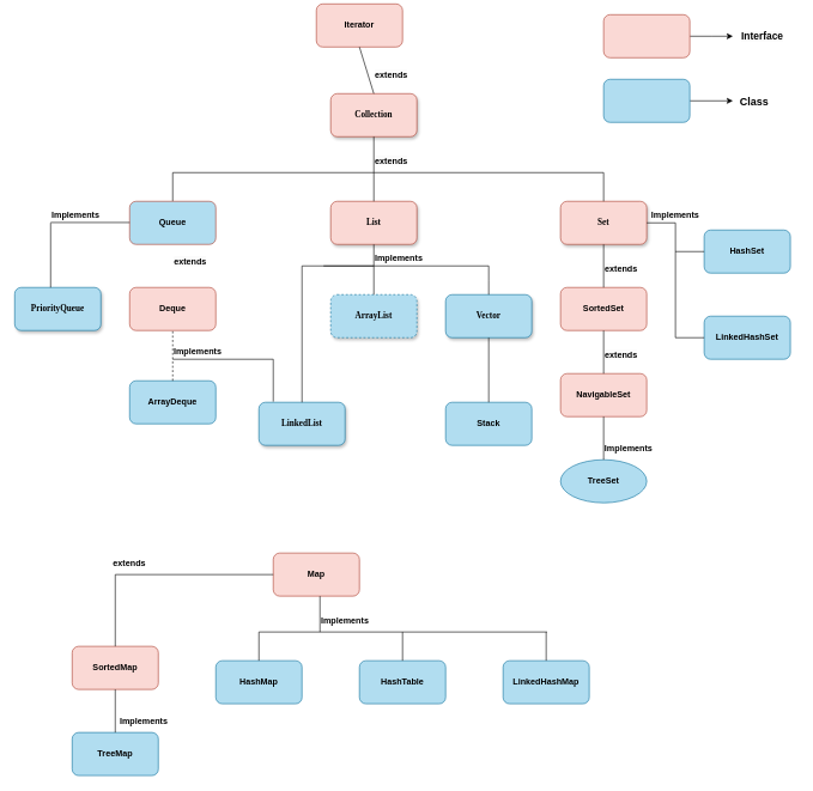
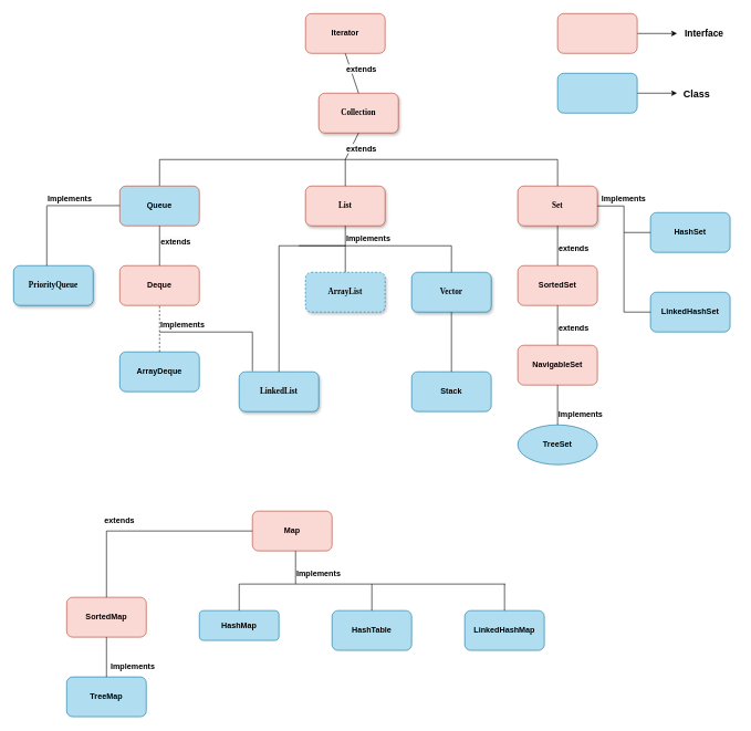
  <mxCell id="0" />
  <mxCell id="1" parent="0" />
- <mxCell id="2" value="&lt;b&gt;Collection&lt;/b&gt;" style="whiteSpace=wrap;html=1;rounded=1;shadow=1;labelBackgroundColor=none;strokeWidth=1;fontFamily=Verdana;fontSize=12;align=center;fillColor=#fad9d5;strokeColor=#ae4132;" parent="1" vertex="1"><mxGeometry x="460" y="130" width="120" height="60" as="geometry" /></mxCell>
+ <mxCell id="2" value="&lt;b&gt;Collection&lt;/b&gt;" style="whiteSpace=wrap;html=1;rounded=1;shadow=1;labelBackgroundColor=none;strokeWidth=1;fontFamily=Verdana;fontSize=12;align=center;fillColor=#fad9d5;strokeColor=#ae4132;" parent="1" vertex="1"><mxGeometry x="480" y="140" width="120" height="60" as="geometry" /></mxCell>
  <mxCell id="3" value="&lt;span&gt;&lt;b&gt;Set&lt;/b&gt;&lt;/span&gt;" style="whiteSpace=wrap;html=1;rounded=1;shadow=1;labelBackgroundColor=none;strokeWidth=1;fontFamily=Verdana;fontSize=12;align=center;fillColor=#fad9d5;strokeColor=#ae4132;" parent="1" vertex="1"><mxGeometry x="780" y="280" width="120" height="60" as="geometry" /></mxCell>
  <mxCell id="4" value="&lt;span&gt;&lt;b&gt;PriorityQueue&lt;/b&gt;&lt;/span&gt;" style="whiteSpace=wrap;html=1;rounded=1;shadow=1;labelBackgroundColor=none;strokeWidth=1;fontFamily=Verdana;fontSize=12;align=center;fillColor=#b1ddf0;strokeColor=#10739e;" parent="1" vertex="1"><mxGeometry y="400" width="120" height="60" as="geometry" x="20" /></mxCell>
  <mxCell id="5" value="&lt;span&gt;&lt;b&gt;ArrayList&lt;/b&gt;&lt;/span&gt;" style="whiteSpace=wrap;html=1;rounded=1;shadow=1;labelBackgroundColor=none;strokeWidth=1;fontFamily=Verdana;fontSize=12;align=center;fillColor=#b1ddf0;strokeColor=#10739e;dashed=1;" parent="1" vertex="1"><mxGeometry x="460" y="410" width="120" height="60" as="geometry" /></mxCell>
  <mxCell id="6" value="&lt;span&gt;&lt;b&gt;LinkedList&lt;/b&gt;&lt;/span&gt;" style="whiteSpace=wrap;html=1;rounded=1;shadow=1;labelBackgroundColor=none;strokeWidth=1;fontFamily=Verdana;fontSize=12;align=center;fillColor=#b1ddf0;strokeColor=#10739e;" parent="1" vertex="1"><mxGeometry x="360" y="560" width="120" height="60" as="geometry" /></mxCell>
  <mxCell id="7" value="&lt;span&gt;&lt;b&gt;Vector&lt;/b&gt;&lt;/span&gt;" style="whiteSpace=wrap;html=1;rounded=1;shadow=1;labelBackgroundColor=none;strokeWidth=1;fontFamily=Verdana;fontSize=12;align=center;fillColor=#b1ddf0;strokeColor=#10739e;" parent="1" vertex="1"><mxGeometry x="620" y="410" width="120" height="60" as="geometry" /></mxCell>
- <mxCell id="8" value="&lt;b&gt;Iterator&lt;/b&gt;" style="rounded=1;whiteSpace=wrap;html=1;fillColor=#fad9d5;strokeColor=#ae4132;" vertex="1" parent="1"><mxGeometry x="440" y="5" width="120" height="60" as="geometry" /></mxCell>
+ <mxCell id="8" value="&lt;b&gt;Iterator&lt;/b&gt;" style="rounded=1;whiteSpace=wrap;html=1;fillColor=#fad9d5;strokeColor=#ae4132;" vertex="1" parent="1"><mxGeometry x="460" y="20" width="120" height="60" as="geometry" /></mxCell>
  <mxCell id="9" value="" style="endArrow=none;html=1;rounded=0;" edge="1" parent="1"><mxGeometry width="50" height="50" relative="1" as="geometry"><mxPoint x="240" y="240" as="sourcePoint" /><mxPoint x="840" y="240" as="targetPoint" /></mxGeometry></mxCell>
  <mxCell id="10" value="" style="endArrow=none;html=1;rounded=0;exitX=0.5;exitY=0;exitDx=0;exitDy=0;" edge="1" parent="1" source="11"><mxGeometry width="50" height="50" relative="1" as="geometry"><mxPoint x="160" y="270" as="sourcePoint" /><mxPoint x="240" y="240" as="targetPoint" /></mxGeometry></mxCell>
  <mxCell id="11" value="&lt;b&gt;Queue&lt;/b&gt;" style="rounded=1;whiteSpace=wrap;html=1;fillColor=#b1ddf0;strokeColor=#ae4132;" vertex="1" parent="1"><mxGeometry x="180" y="280" width="120" height="60" as="geometry" /></mxCell>
  <mxCell id="12" value="" style="endArrow=none;html=1;rounded=0;exitX=0.5;exitY=0;exitDx=0;exitDy=0;" edge="1" parent="1" source="3"><mxGeometry width="50" height="50" relative="1" as="geometry"><mxPoint x="690" y="265" as="sourcePoint" /><mxPoint x="840" y="240" as="targetPoint" /></mxGeometry></mxCell>
  <mxCell id="13" value="&lt;span&gt;&lt;b&gt;List&lt;/b&gt;&lt;/span&gt;" style="whiteSpace=wrap;html=1;rounded=1;shadow=1;labelBackgroundColor=none;strokeWidth=1;fontFamily=Verdana;fontSize=12;align=center;fillColor=#fad9d5;strokeColor=#ae4132;" parent="1" vertex="1"><mxGeometry x="460" y="280" width="120" height="60" as="geometry" /></mxCell>
  <mxCell id="14" value="" style="endArrow=none;html=1;rounded=0;entryX=0.5;entryY=1;entryDx=0;entryDy=0;exitX=0.5;exitY=0;exitDx=0;exitDy=0;" edge="1" parent="1" source="2" target="8"><mxGeometry width="50" height="50" relative="1" as="geometry"><mxPoint x="450" y="130" as="sourcePoint" /><mxPoint x="500" as="targetPoint" y="80" /></mxGeometry></mxCell>
  <mxCell id="15" value="" style="endArrow=none;html=1;rounded=0;entryX=0.5;entryY=1;entryDx=0;entryDy=0;" edge="1" parent="1" target="2"><mxGeometry width="50" height="50" relative="1" as="geometry"><mxPoint x="520" y="240" as="sourcePoint" /><mxPoint x="449.5" y="190" as="targetPoint" /></mxGeometry></mxCell>
  <mxCell id="16" value="" style="endArrow=none;html=1;rounded=0;entryX=0.5;entryY=0;entryDx=0;entryDy=0;" edge="1" parent="1" target="13"><mxGeometry width="50" height="50" relative="1" as="geometry"><mxPoint x="520" y="240" as="sourcePoint" /><mxPoint x="500" y="190" as="targetPoint" /></mxGeometry></mxCell>
  <mxCell id="17" value="" style="endArrow=none;html=1;rounded=0;entryX=0.5;entryY=1;entryDx=0;entryDy=0;" edge="1" parent="1" target="13"><mxGeometry width="50" height="50" relative="1" as="geometry"><mxPoint x="420" y="370" as="sourcePoint" /><mxPoint x="470" y="340" as="targetPoint" /><Array as="points"><mxPoint x="520" y="370" /></Array></mxGeometry></mxCell>
  <mxCell id="18" value="" style="endArrow=none;html=1;rounded=0;exitX=0.5;exitY=0;exitDx=0;exitDy=0;" edge="1" parent="1" source="6"><mxGeometry width="50" height="50" relative="1" as="geometry"><mxPoint x="380" y="560" as="sourcePoint" /><mxPoint x="420" y="370" as="targetPoint" /></mxGeometry></mxCell>
  <mxCell id="19" value="" style="endArrow=none;html=1;rounded=0;exitX=0.5;exitY=0;exitDx=0;exitDy=0;" edge="1" parent="1" source="5"><mxGeometry width="50" height="50" relative="1" as="geometry"><mxPoint x="400" y="400" as="sourcePoint" /><mxPoint x="520" y="370" as="targetPoint" /><Array as="points" /></mxGeometry></mxCell>
  <mxCell id="20" value="" style="endArrow=none;html=1;rounded=0;" edge="1" parent="1"><mxGeometry width="50" height="50" relative="1" as="geometry"><mxPoint x="450" y="370" as="sourcePoint" /><mxPoint x="680" y="370" as="targetPoint" /></mxGeometry></mxCell>
  <mxCell id="21" value="" style="endArrow=none;html=1;rounded=0;exitX=0.5;exitY=0;exitDx=0;exitDy=0;" edge="1" parent="1" source="7"><mxGeometry width="50" height="50" relative="1" as="geometry"><mxPoint x="520" y="420" as="sourcePoint" /><mxPoint x="680" y="370" as="targetPoint" /><Array as="points"><mxPoint x="680" y="390" /></Array></mxGeometry></mxCell>
  <mxCell id="22" value="&lt;b&gt;Deque&lt;/b&gt;" style="rounded=1;whiteSpace=wrap;html=1;fillColor=#fad9d5;strokeColor=#ae4132;" vertex="1" parent="1"><mxGeometry x="180" y="400" width="120" height="60" as="geometry" /></mxCell>
  <mxCell id="23" value="&lt;b&gt;ArrayDeque&lt;/b&gt;" style="rounded=1;whiteSpace=wrap;html=1;fillColor=#b1ddf0;strokeColor=#10739e;" vertex="1" parent="1"><mxGeometry x="180" y="530" width="120" height="60" as="geometry" /></mxCell>
+ <mxCell id="24" value="" style="endArrow=none;html=1;rounded=0;exitX=0.5;exitY=0;exitDx=0;exitDy=0;entryX=0.5;entryY=1;entryDx=0;entryDy=0;" edge="1" parent="1" source="22" target="11"><mxGeometry width="50" height="50" relative="1" as="geometry"><mxPoint x="150" y="390" as="sourcePoint" /><mxPoint x="200" y="340" as="targetPoint" /><Array as="points" /></mxGeometry></mxCell>
  <mxCell id="25" value="" style="endArrow=none;html=1;rounded=0;exitX=0.5;exitY=0;exitDx=0;exitDy=0;entryX=0.5;entryY=1;entryDx=0;entryDy=0;dashed=1;" edge="1" parent="1" source="23" target="22"><mxGeometry width="50" height="50" relative="1" as="geometry"><mxPoint x="150" y="510" as="sourcePoint" /><mxPoint x="200" y="460" as="targetPoint" /></mxGeometry></mxCell>
  <mxCell id="26" value="" style="endArrow=none;html=1;rounded=0;" edge="1" parent="1"><mxGeometry width="50" height="50" relative="1" as="geometry"><mxPoint x="70" y="309.5" as="sourcePoint" /><mxPoint x="180" y="309.5" as="targetPoint" /></mxGeometry></mxCell>
  <mxCell id="27" value="" style="endArrow=none;html=1;rounded=0;" edge="1" parent="1"><mxGeometry width="50" height="50" relative="1" as="geometry"><mxPoint x="70" y="400" as="sourcePoint" /><mxPoint x="70" y="310" as="targetPoint" /></mxGeometry></mxCell>
  <mxCell id="28" value="&lt;b&gt;Stack&lt;/b&gt;" style="rounded=1;whiteSpace=wrap;html=1;fillColor=#b1ddf0;strokeColor=#10739e;" vertex="1" parent="1"><mxGeometry x="620" y="560" width="120" height="60" as="geometry" /></mxCell>
  <mxCell id="29" value="" style="endArrow=none;html=1;rounded=0;exitX=0.5;exitY=0;exitDx=0;exitDy=0;" edge="1" parent="1" source="28"><mxGeometry width="50" height="50" relative="1" as="geometry"><mxPoint x="630" y="520" as="sourcePoint" /><mxPoint x="680" y="470" as="targetPoint" /></mxGeometry></mxCell>
  <mxCell id="30" value="" style="endArrow=none;html=1;rounded=0;" edge="1" parent="1"><mxGeometry width="50" height="50" relative="1" as="geometry"><mxPoint x="240" y="500" as="sourcePoint" /><mxPoint x="380" y="500" as="targetPoint" /></mxGeometry></mxCell>
  <mxCell id="31" value="" style="endArrow=none;html=1;rounded=0;" edge="1" parent="1"><mxGeometry width="50" height="50" relative="1" as="geometry"><mxPoint x="380" y="559" as="sourcePoint" /><mxPoint x="380" y="500" as="targetPoint" /></mxGeometry></mxCell>
  <mxCell id="32" value="&lt;b&gt;SortedSet&lt;/b&gt;" style="rounded=1;whiteSpace=wrap;html=1;fillColor=#fad9d5;strokeColor=#ae4132;" vertex="1" parent="1"><mxGeometry x="780" y="400" width="120" height="60" as="geometry" /></mxCell>
  <mxCell id="33" value="&lt;b&gt;NavigableSet&lt;/b&gt;" style="rounded=1;whiteSpace=wrap;html=1;fillColor=#fad9d5;strokeColor=#ae4132;" vertex="1" parent="1"><mxGeometry x="780" y="520" width="120" height="60" as="geometry" /></mxCell>
  <mxCell id="34" value="&lt;b&gt;HashSet&lt;/b&gt;" style="rounded=1;whiteSpace=wrap;html=1;fillColor=#b1ddf0;strokeColor=#10739e;" vertex="1" parent="1"><mxGeometry x="980" y="320" width="120" height="60" as="geometry" /></mxCell>
  <mxCell id="35" value="&lt;b&gt;LinkedHashSet&lt;/b&gt;" style="rounded=1;whiteSpace=wrap;html=1;fillColor=#b1ddf0;strokeColor=#10739e;" vertex="1" parent="1"><mxGeometry x="980" y="440" width="120" height="60" as="geometry" /></mxCell>
  <mxCell id="36" value="&lt;b&gt;TreeSet&lt;/b&gt;" style="ellipse;whiteSpace=wrap;html=1;fillColor=#b1ddf0;strokeColor=#10739e;" vertex="1" parent="1"><mxGeometry x="780" y="640" width="120" height="60" as="geometry" /></mxCell>
  <mxCell id="37" value="" style="endArrow=none;html=1;rounded=0;exitX=0.5;exitY=0;exitDx=0;exitDy=0;" edge="1" parent="1" source="32"><mxGeometry width="50" height="50" relative="1" as="geometry"><mxPoint x="790" y="390" as="sourcePoint" /><mxPoint x="840" y="340" as="targetPoint" /></mxGeometry></mxCell>
  <mxCell id="38" value="" style="endArrow=none;html=1;rounded=0;exitX=0.5;exitY=0;exitDx=0;exitDy=0;" edge="1" parent="1" source="33"><mxGeometry width="50" height="50" relative="1" as="geometry"><mxPoint x="790" y="510" as="sourcePoint" /><mxPoint x="840" y="460" as="targetPoint" /></mxGeometry></mxCell>
  <mxCell id="39" value="" style="endArrow=none;html=1;rounded=0;exitX=0.5;exitY=0;exitDx=0;exitDy=0;" edge="1" parent="1" source="36"><mxGeometry width="50" height="50" relative="1" as="geometry"><mxPoint x="790" y="630" as="sourcePoint" /><mxPoint x="840" y="580" as="targetPoint" /></mxGeometry></mxCell>
  <mxCell id="40" value="" style="endArrow=none;html=1;rounded=0;" edge="1" parent="1"><mxGeometry width="50" height="50" relative="1" as="geometry"><mxPoint x="940" y="470" as="sourcePoint" /><mxPoint x="940" y="310" as="targetPoint" /></mxGeometry></mxCell>
  <mxCell id="41" value="" style="endArrow=none;html=1;rounded=0;exitX=1;exitY=0.5;exitDx=0;exitDy=0;" edge="1" parent="1" source="3"><mxGeometry width="50" height="50" relative="1" as="geometry"><mxPoint x="1000" y="510" as="sourcePoint" /><mxPoint x="940" y="310" as="targetPoint" /></mxGeometry></mxCell>
  <mxCell id="42" value="" style="endArrow=none;html=1;rounded=0;" edge="1" parent="1"><mxGeometry width="50" height="50" relative="1" as="geometry"><mxPoint x="940" y="350" as="sourcePoint" /><mxPoint x="980" y="350" as="targetPoint" /></mxGeometry></mxCell>
  <mxCell id="43" value="" style="endArrow=none;html=1;rounded=0;" edge="1" parent="1"><mxGeometry width="50" height="50" relative="1" as="geometry"><mxPoint x="940" y="470" as="sourcePoint" /><mxPoint x="980" y="470" as="targetPoint" /></mxGeometry></mxCell>
  <mxCell id="44" value="&lt;b&gt;Map&lt;/b&gt;" style="rounded=1;whiteSpace=wrap;html=1;fillColor=#fad9d5;strokeColor=#ae4132;" vertex="1" parent="1"><mxGeometry x="380" y="770" width="120" height="60" as="geometry" /></mxCell>
  <mxCell id="45" value="&lt;b&gt;LinkedHashMap&lt;/b&gt;" style="rounded=1;whiteSpace=wrap;html=1;fillColor=#b1ddf0;strokeColor=#10739e;" vertex="1" parent="1"><mxGeometry x="700" y="920" width="120" height="60" as="geometry" /></mxCell>
  <mxCell id="46" value="&lt;b&gt;HashTable&lt;/b&gt;" style="rounded=1;whiteSpace=wrap;html=1;fillColor=#b1ddf0;strokeColor=#10739e;" vertex="1" parent="1"><mxGeometry x="500" y="920" width="120" height="60" as="geometry" /></mxCell>
- <mxCell id="47" value="&lt;b&gt;HashMap&lt;/b&gt;" style="rounded=1;whiteSpace=wrap;html=1;fillColor=#b1ddf0;strokeColor=#10739e;" vertex="1" parent="1"><mxGeometry x="300" y="920" width="120" height="60" as="geometry" /></mxCell>
+ <mxCell id="47" value="&lt;b&gt;HashMap&lt;/b&gt;" style="rounded=1;whiteSpace=wrap;html=1;fillColor=#b1ddf0;strokeColor=#10739e;" vertex="1" parent="1"><mxGeometry x="300" y="920" width="120" height="45" as="geometry" /></mxCell>
  <mxCell id="48" value="&lt;b&gt;SortedMap&lt;/b&gt;" style="rounded=1;whiteSpace=wrap;html=1;fillColor=#fad9d5;strokeColor=#ae4132;" vertex="1" parent="1"><mxGeometry x="100" y="900" width="120" height="60" as="geometry" /></mxCell>
  <mxCell id="49" value="&lt;b&gt;TreeMap&lt;/b&gt;" style="rounded=1;whiteSpace=wrap;html=1;fillColor=#b1ddf0;strokeColor=#10739e;" vertex="1" parent="1"><mxGeometry x="100" y="1020" width="120" height="60" as="geometry" /></mxCell>
  <mxCell id="50" value="" style="endArrow=none;html=1;rounded=0;" edge="1" parent="1"><mxGeometry width="50" height="50" relative="1" as="geometry"><mxPoint x="160" y="800" as="sourcePoint" /><mxPoint x="380" y="800" as="targetPoint" /></mxGeometry></mxCell>
  <mxCell id="51" value="" style="endArrow=none;html=1;rounded=0;exitX=0.5;exitY=0;exitDx=0;exitDy=0;" edge="1" parent="1" source="48"><mxGeometry width="50" height="50" relative="1" as="geometry"><mxPoint x="260" y="910" as="sourcePoint" /><mxPoint x="160" y="800" as="targetPoint" /></mxGeometry></mxCell>
  <mxCell id="52" value="" style="endArrow=none;html=1;rounded=0;exitX=0.5;exitY=0;exitDx=0;exitDy=0;" edge="1" parent="1" source="49"><mxGeometry width="50" height="50" relative="1" as="geometry"><mxPoint x="110" y="1010" as="sourcePoint" /><mxPoint x="160" y="960" as="targetPoint" /></mxGeometry></mxCell>
  <mxCell id="53" value="" style="endArrow=none;html=1;rounded=0;" edge="1" parent="1"><mxGeometry width="50" height="50" relative="1" as="geometry"><mxPoint x="445" y="880" as="sourcePoint" /><mxPoint x="445" y="830" as="targetPoint" /></mxGeometry></mxCell>
  <mxCell id="54" value="" style="endArrow=none;html=1;rounded=0;" edge="1" parent="1"><mxGeometry width="50" height="50" relative="1" as="geometry"><mxPoint x="360" y="880" as="sourcePoint" /><mxPoint x="761.333" y="880" as="targetPoint" /></mxGeometry></mxCell>
  <mxCell id="55" value="" style="endArrow=none;html=1;rounded=0;exitX=0.5;exitY=0;exitDx=0;exitDy=0;" edge="1" parent="1" source="47"><mxGeometry width="50" height="50" relative="1" as="geometry"><mxPoint x="390" y="910" as="sourcePoint" /><mxPoint x="360" y="880" as="targetPoint" /></mxGeometry></mxCell>
  <mxCell id="56" value="" style="endArrow=none;html=1;rounded=0;" edge="1" parent="1"><mxGeometry width="50" height="50" relative="1" as="geometry"><mxPoint x="560" y="920" as="sourcePoint" /><mxPoint x="560" y="880" as="targetPoint" /></mxGeometry></mxCell>
  <mxCell id="57" value="" style="endArrow=none;html=1;rounded=0;" edge="1" parent="1"><mxGeometry width="50" height="50" relative="1" as="geometry"><mxPoint x="760" y="920" as="sourcePoint" /><mxPoint x="760" y="880" as="targetPoint" /></mxGeometry></mxCell>
  <mxCell id="58" value="&lt;b&gt;Implements&lt;/b&gt;" style="text;html=1;align=center;verticalAlign=middle;whiteSpace=wrap;rounded=0;" vertex="1" parent="1"><mxGeometry x="450" y="850" width="60" height="30" as="geometry" /></mxCell>
  <mxCell id="59" value="&lt;b&gt;Implements&lt;/b&gt;" style="text;html=1;align=center;verticalAlign=middle;whiteSpace=wrap;rounded=0;" vertex="1" parent="1"><mxGeometry x="170" y="990" width="60" height="30" as="geometry" /></mxCell>
  <mxCell id="60" value="&lt;b&gt;Implements&lt;/b&gt;" style="text;html=1;align=center;verticalAlign=middle;whiteSpace=wrap;rounded=0;" vertex="1" parent="1"><mxGeometry x="910" y="285" width="60" height="30" as="geometry" /></mxCell>
  <mxCell id="61" value="&lt;b&gt;Implements&lt;/b&gt;" style="text;html=1;align=center;verticalAlign=middle;whiteSpace=wrap;rounded=0;" vertex="1" parent="1"><mxGeometry x="850" y="610" width="50" height="30" as="geometry" /></mxCell>
  <mxCell id="62" value="&lt;b&gt;Implements&lt;/b&gt;" style="text;html=1;align=center;verticalAlign=middle;whiteSpace=wrap;rounded=0;" vertex="1" parent="1"><mxGeometry x="530" y="350" width="50" height="20" as="geometry" /></mxCell>
  <mxCell id="63" value="&lt;b&gt;Implements&lt;/b&gt;" style="text;html=1;align=center;verticalAlign=middle;whiteSpace=wrap;rounded=0;" vertex="1" parent="1"><mxGeometry x="250" y="480" width="50" height="20" as="geometry" /></mxCell>
  <mxCell id="64" value="&lt;b&gt;Implements&lt;/b&gt;" style="text;html=1;align=center;verticalAlign=middle;whiteSpace=wrap;rounded=0;" vertex="1" parent="1"><mxGeometry x="80" y="290" width="50" height="20" as="geometry" /></mxCell>
  <mxCell id="65" value="&lt;b&gt;extends&lt;/b&gt;" style="text;html=1;align=center;verticalAlign=middle;whiteSpace=wrap;rounded=0;" vertex="1" parent="1"><mxGeometry x="150" y="770" width="60" height="30" as="geometry" /></mxCell>
  <mxCell id="66" value="&lt;b style=&quot;forced-color-adjust: none; color: rgb(0, 0, 0); font-family: Helvetica; font-size: 12px; font-style: normal; font-variant-ligatures: normal; font-variant-caps: normal; letter-spacing: normal; orphans: 2; text-align: center; text-indent: 0px; text-transform: none; widows: 2; word-spacing: 0px; -webkit-text-stroke-width: 0px; white-space: normal; background-color: rgb(251, 251, 251); text-decoration-thickness: initial; text-decoration-style: initial; text-decoration-color: initial;&quot;&gt;extends&lt;/b&gt;" style="text;whiteSpace=wrap;html=1;" vertex="1" parent="1"><mxGeometry x="240" y="350" width="80" height="40" as="geometry" /></mxCell>
  <mxCell id="67" value="&lt;b style=&quot;forced-color-adjust: none; color: rgb(0, 0, 0); font-family: Helvetica; font-size: 12px; font-style: normal; font-variant-ligatures: normal; font-variant-caps: normal; letter-spacing: normal; orphans: 2; text-align: center; text-indent: 0px; text-transform: none; widows: 2; word-spacing: 0px; -webkit-text-stroke-width: 0px; white-space: normal; background-color: rgb(251, 251, 251); text-decoration-thickness: initial; text-decoration-style: initial; text-decoration-color: initial;&quot;&gt;extends&lt;/b&gt;" style="text;whiteSpace=wrap;html=1;" vertex="1" parent="1"><mxGeometry x="520" y="90" width="80" height="40" as="geometry" /></mxCell>
  <mxCell id="68" value="&lt;b style=&quot;forced-color-adjust: none; color: rgb(0, 0, 0); font-family: Helvetica; font-size: 12px; font-style: normal; font-variant-ligatures: normal; font-variant-caps: normal; letter-spacing: normal; orphans: 2; text-align: center; text-indent: 0px; text-transform: none; widows: 2; word-spacing: 0px; -webkit-text-stroke-width: 0px; white-space: normal; background-color: rgb(251, 251, 251); text-decoration-thickness: initial; text-decoration-style: initial; text-decoration-color: initial;&quot;&gt;extends&lt;/b&gt;" style="text;whiteSpace=wrap;html=1;" vertex="1" parent="1"><mxGeometry x="520" y="210" width="80" height="20" as="geometry" /></mxCell>
  <mxCell id="69" value="&lt;b style=&quot;forced-color-adjust: none; color: rgb(0, 0, 0); font-family: Helvetica; font-size: 12px; font-style: normal; font-variant-ligatures: normal; font-variant-caps: normal; letter-spacing: normal; orphans: 2; text-align: center; text-indent: 0px; text-transform: none; widows: 2; word-spacing: 0px; -webkit-text-stroke-width: 0px; white-space: normal; background-color: rgb(251, 251, 251); text-decoration-thickness: initial; text-decoration-style: initial; text-decoration-color: initial;&quot;&gt;extends&lt;/b&gt;" style="text;whiteSpace=wrap;html=1;" vertex="1" parent="1"><mxGeometry x="840" y="360" width="80" height="40" as="geometry" /></mxCell>
  <mxCell id="70" value="&lt;b style=&quot;forced-color-adjust: none; color: rgb(0, 0, 0); font-family: Helvetica; font-size: 12px; font-style: normal; font-variant-ligatures: normal; font-variant-caps: normal; letter-spacing: normal; orphans: 2; text-align: center; text-indent: 0px; text-transform: none; widows: 2; word-spacing: 0px; -webkit-text-stroke-width: 0px; white-space: normal; background-color: rgb(251, 251, 251); text-decoration-thickness: initial; text-decoration-style: initial; text-decoration-color: initial;&quot;&gt;extends&lt;/b&gt;" style="text;whiteSpace=wrap;html=1;" vertex="1" parent="1"><mxGeometry x="840" y="480" width="80" height="40" as="geometry" /></mxCell>
  <mxCell id="71" style="edgeStyle=orthogonalEdgeStyle;rounded=0;orthogonalLoop=1;jettySize=auto;html=1;" edge="1" parent="1" source="72"><mxGeometry relative="1" as="geometry"><mxPoint x="1020" y="50" as="targetPoint" /></mxGeometry></mxCell>
  <mxCell id="72" value="" style="rounded=1;whiteSpace=wrap;html=1;fillColor=#fad9d5;strokeColor=#ae4132;" vertex="1" parent="1"><mxGeometry x="840" y="20" width="120" height="60" as="geometry" /></mxCell>
  <mxCell id="73" style="edgeStyle=orthogonalEdgeStyle;rounded=0;orthogonalLoop=1;jettySize=auto;html=1;" edge="1" parent="1" source="74" target="75"><mxGeometry relative="1" as="geometry"><mxPoint x="1020" y="140" as="targetPoint" /></mxGeometry></mxCell>
  <mxCell id="74" value="" style="rounded=1;whiteSpace=wrap;html=1;fillColor=#b1ddf0;strokeColor=#10739e;" vertex="1" parent="1"><mxGeometry x="840" y="110" width="120" height="60" as="geometry" /></mxCell>
  <mxCell id="75" value="&lt;b&gt;&lt;font style=&quot;font-size: 15px;&quot;&gt;Class&lt;/font&gt;&lt;/b&gt;" style="text;html=1;align=center;verticalAlign=middle;whiteSpace=wrap;rounded=0;" vertex="1" parent="1"><mxGeometry x="1020" y="125" width="60" height="30" as="geometry" /></mxCell>
  <mxCell id="76" value="&lt;b style=&quot;forced-color-adjust: none; color: rgb(0, 0, 0); font-family: Helvetica; font-style: normal; font-variant-ligatures: normal; font-variant-caps: normal; letter-spacing: normal; orphans: 2; text-align: center; text-indent: 0px; text-transform: none; widows: 2; word-spacing: 0px; -webkit-text-stroke-width: 0px; white-space: normal; background-color: rgb(251, 251, 251); text-decoration-thickness: initial; text-decoration-style: initial; text-decoration-color: initial;&quot;&gt;&lt;font style=&quot;font-size: 14px;&quot;&gt;Interface&lt;/font&gt;&lt;/b&gt;" style="text;whiteSpace=wrap;html=1;" vertex="1" parent="1"><mxGeometry x="1030" y="35" width="80" height="30" as="geometry" /></mxCell>
